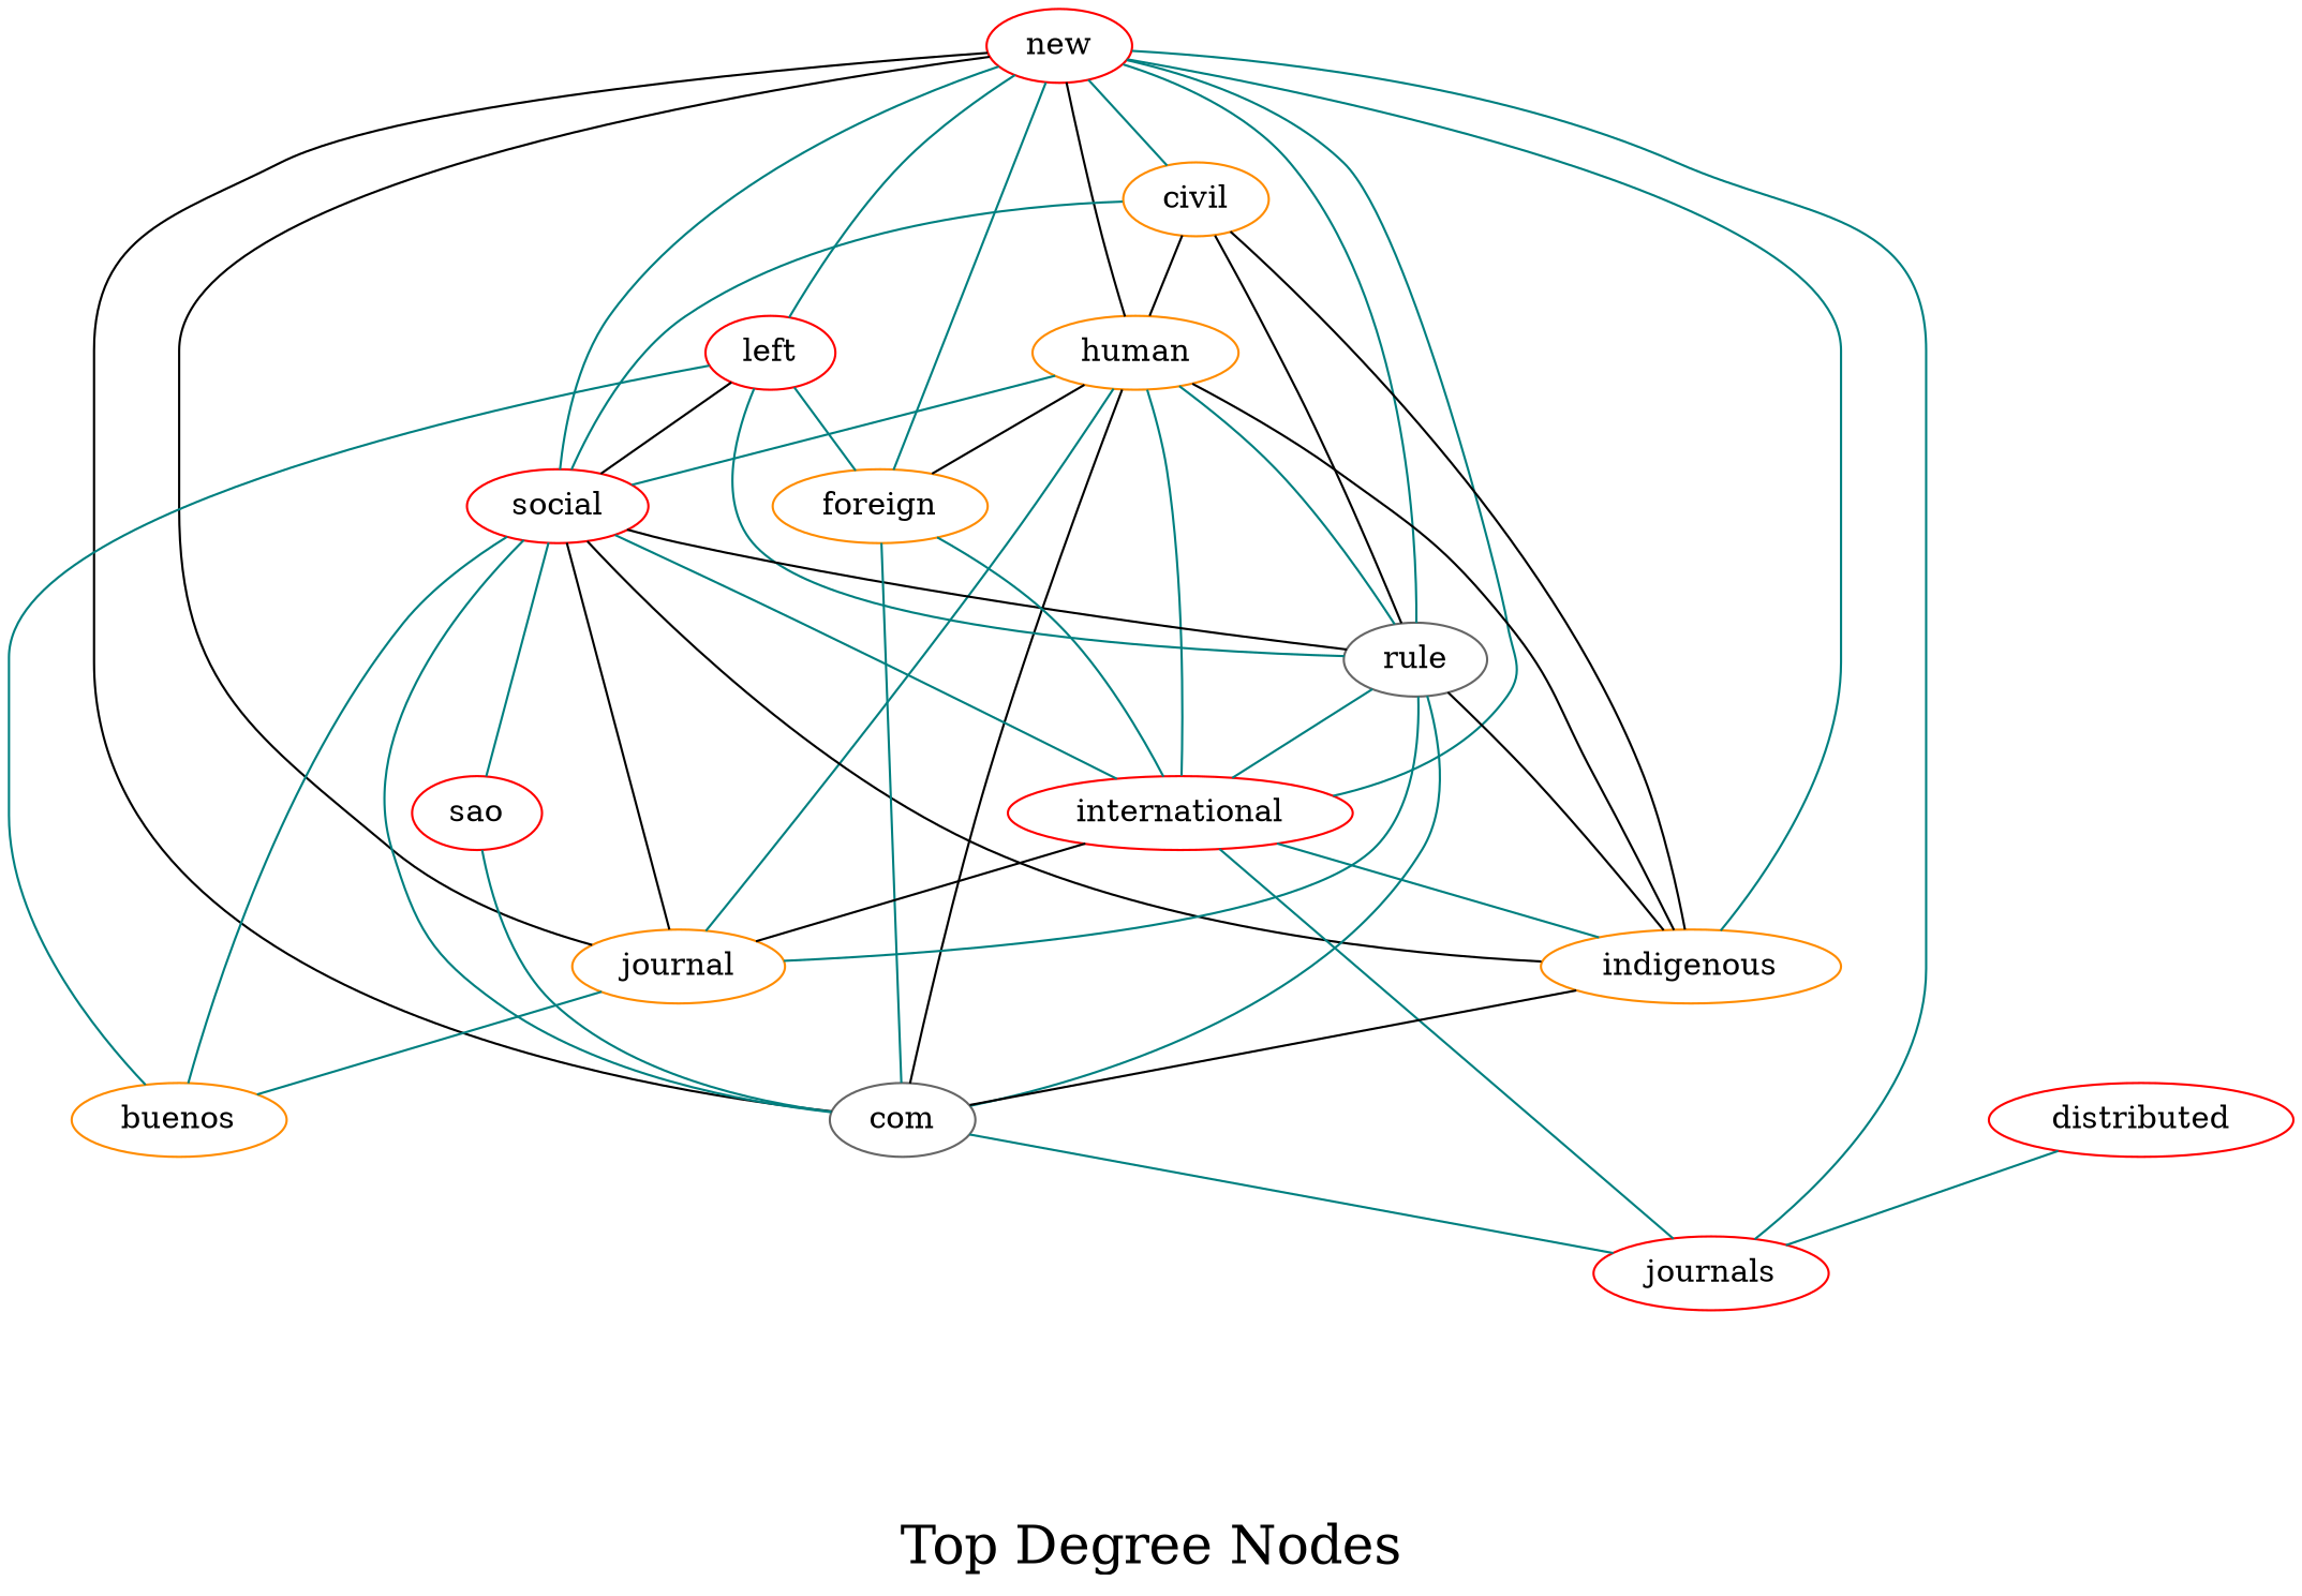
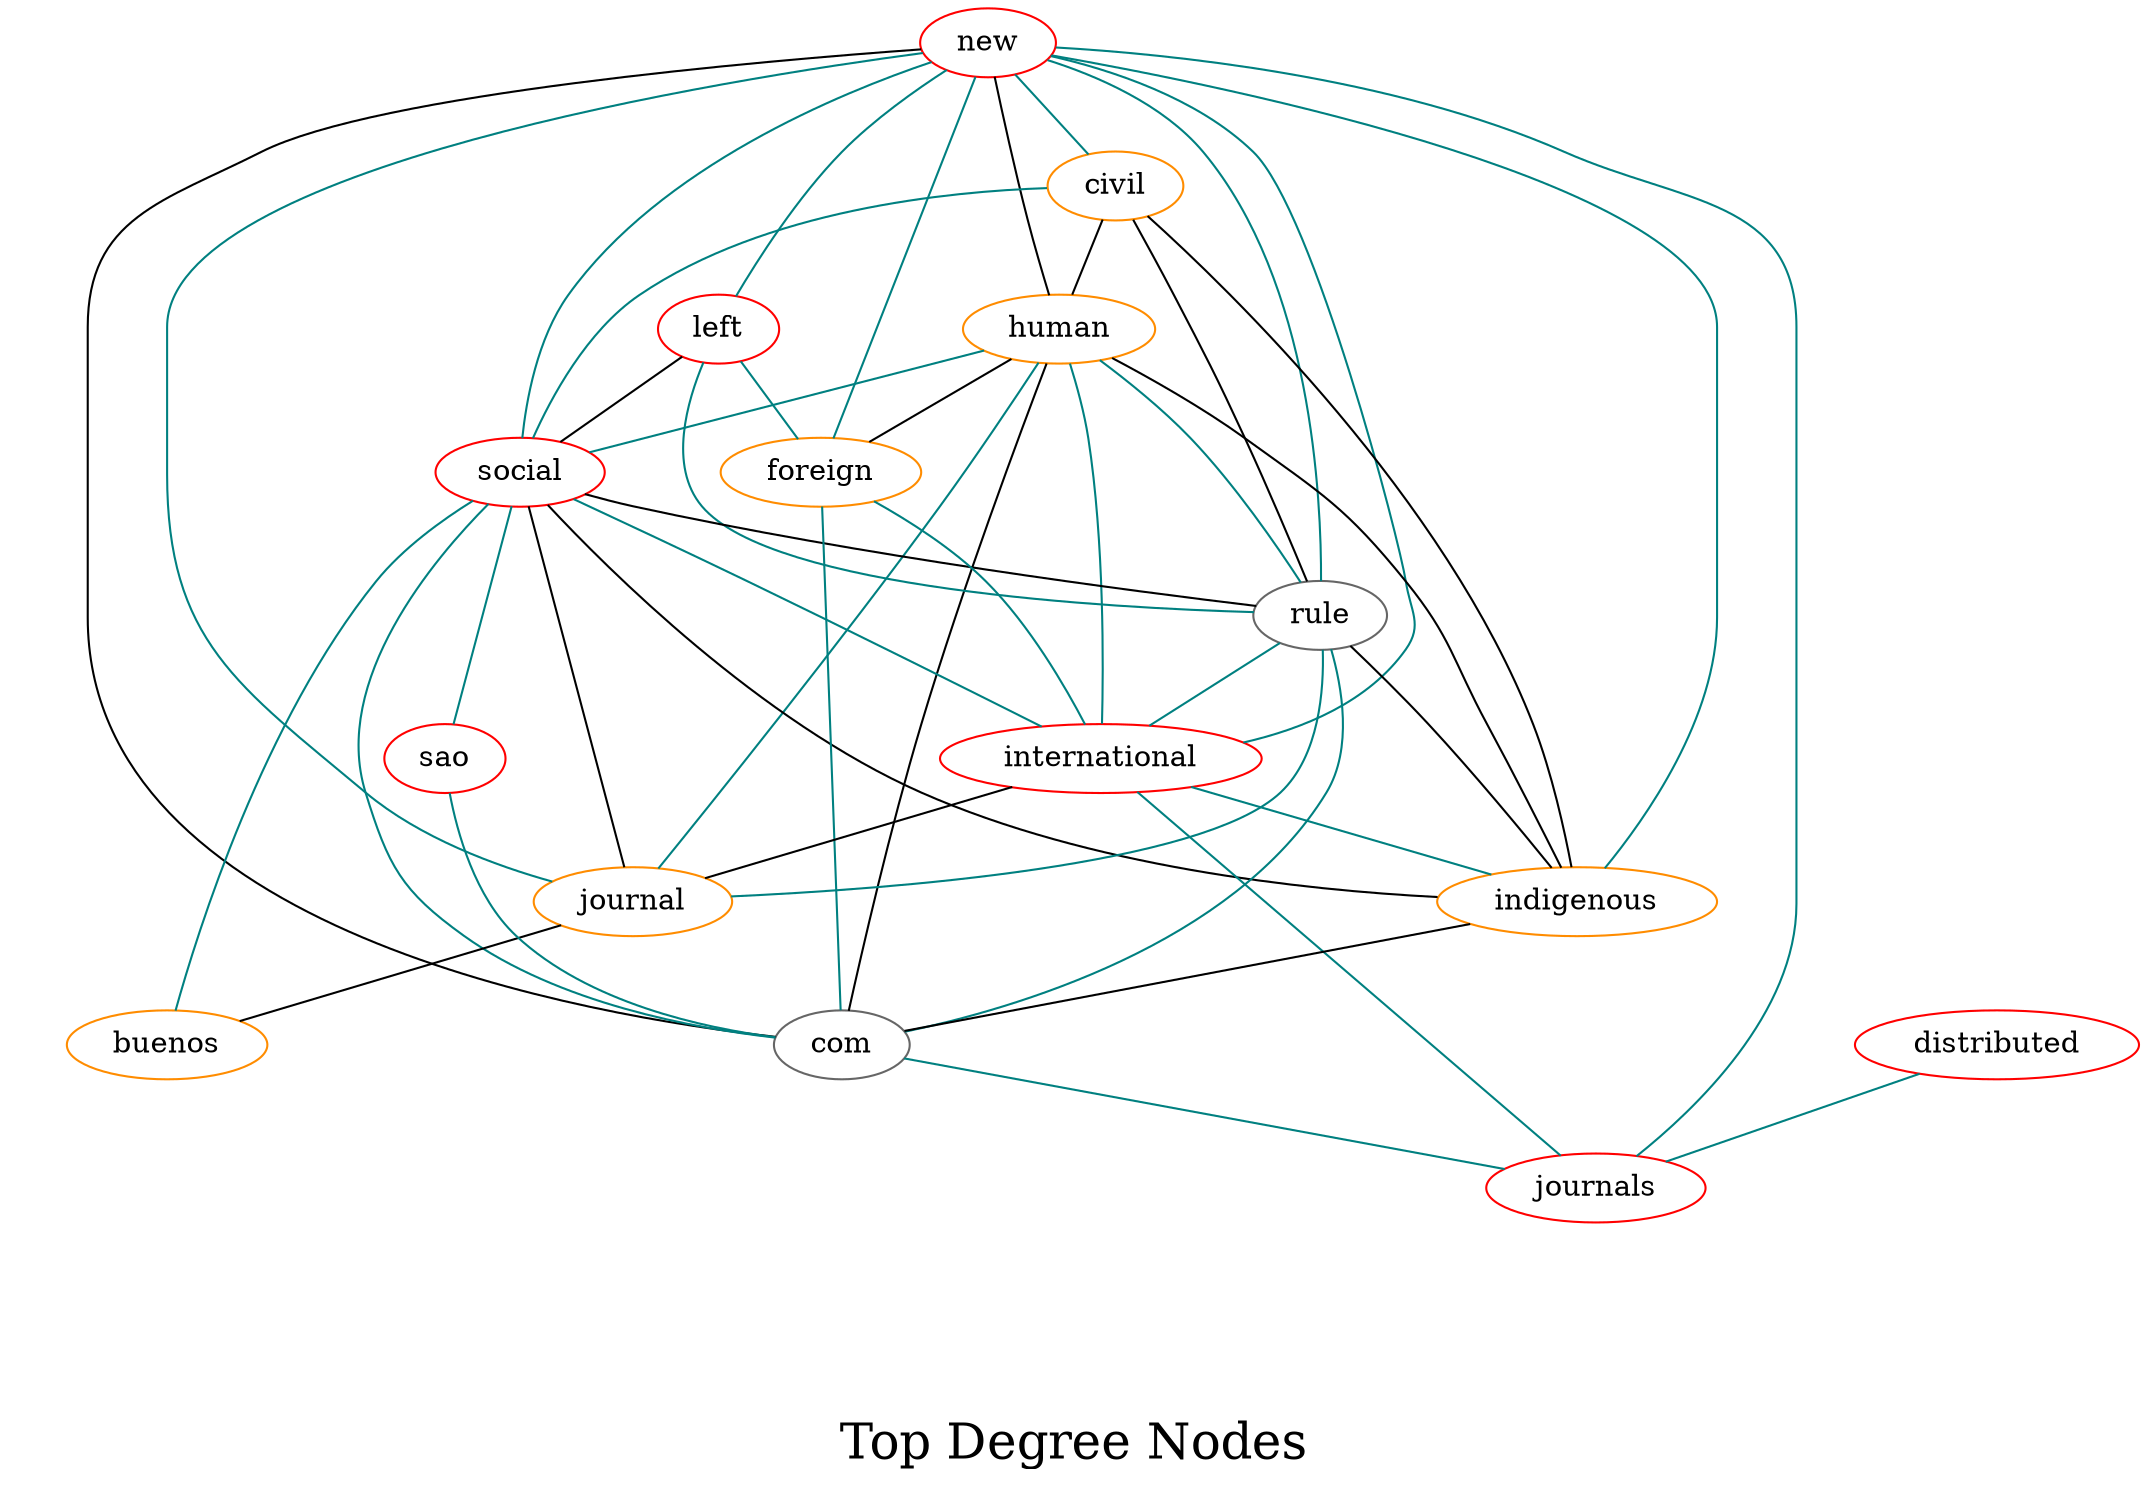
  graph {
    fontsize=24
    label="\nTop Degree Nodes\n"
    splines=true
    node [color=red shape=ellipse]
    edge [color=teal]
    n1 [height=0.3 label=new width=0.3]
    n2 [color=darkorange height=0.3 label=civil width=0.3]
    n3 [color=darkorange height=0.3 label=human width=0.3]
    n4 [height=0.3 label=left width=0.3]
    n5 [height=0.3 label=social width=0.3]
    n6 [color=gray40 height=0.3 label=rule width=0.3]
    n7 [color=darkorange height=0.3 label=foreign width=0.3]
    n8 [height=0.3 label=international width=0.3]
    n9 [color=darkorange height=0.3 label=journal width=0.3]
    n10 [color=darkorange height=0.3 label=indigenous width=0.3]
    n11 [color=gray40 height=0.3 label=com width=0.3]
    n12 [height=0.3 label=journals width=0.3]
    n13 [color=darkorange height=0.3 label=buenos width=0.3]
    n14 [height=0.3 label=sao width=0.3]
    n15 [height=0.3 label=distributed width=0.3]
    n1 -- n2
    n1 -- n3 [color=black]
    n1 -- n4
    n1 -- n5
    n1 -- n6
    n1 -- n7
    n1 -- n8
-   n1 -- n9 [color=black]
+   n1 -- n9
    n1 -- n10
    n1 -- n11 [color=black]
    n1 -- n12
    n2 -- n3 [color=black]
    n2 -- n5
    n2 -- n6 [color=black]
    n2 -- n10 [color=black]
    n3 -- n5
    n3 -- n6
    n3 -- n7 [color=black]
    n3 -- n8
    n3 -- n9
    n3 -- n10 [color=black]
    n3 -- n11 [color=black]
    n4 -- n5 [color=black]
    n4 -- n6
    n4 -- n7
-   n4 -- n13
    n5 -- n6 [color=black]
    n5 -- n8
    n5 -- n9 [color=black]
    n5 -- n10 [color=black]
    n5 -- n11
    n5 -- n13
    n5 -- n14
    n6 -- n8
    n6 -- n9
    n6 -- n10 [color=black]
    n6 -- n11
    n7 -- n8
    n7 -- n11
    n8 -- n9 [color=black]
    n8 -- n10
    n8 -- n12
-   n9 -- n13
+   n9 -- n13 [color=black]
    n10 -- n11 [color=black]
    n11 -- n12
    n14 -- n11
    n15 -- n12
  }
